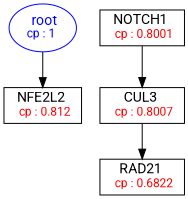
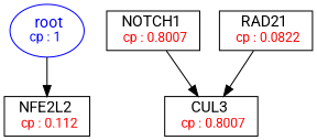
  digraph {
    fontname=Roboto
    fontsize=10
    node [fontname=Roboto shape=box]
    edge [fontname=Roboto]
    n1 [color=Blue label=<<font color='Blue'> root</font><br/><font color='Blue' POINT-SIZE='12'>cp : 1 </font>> shape=oval]
-   n2 [label=<NFE2L2 <br/> <font color='Red' POINT-SIZE='12'> cp : 0.812 </font>>]
-   n3 [label=<NOTCH1 <br/> <font color='Red' POINT-SIZE='12'> cp : 0.8001 </font>>]
+   n2 [label=<NFE2L2 <br/> <font color='Red' POINT-SIZE='12'> cp : 0.112 </font>>]
+   n3 [label=<NOTCH1 <br/> <font color='Red' POINT-SIZE='12'> cp : 0.8007 </font>>]
    n4 [label=<CUL3 <br/> <font color='Red' POINT-SIZE='12'> cp : 0.8007 </font>>]
-   n5 [label=<RAD21 <br/> <font color='Red' POINT-SIZE='12'> cp : 0.6822 </font>>]
+   n5 [label=<RAD21 <br/> <font color='Red' POINT-SIZE='12'> cp : 0.0822 </font>>]
    n1 -> n2
    n3 -> n4
-   n4 -> n5
+   n5 -> n4
  }
